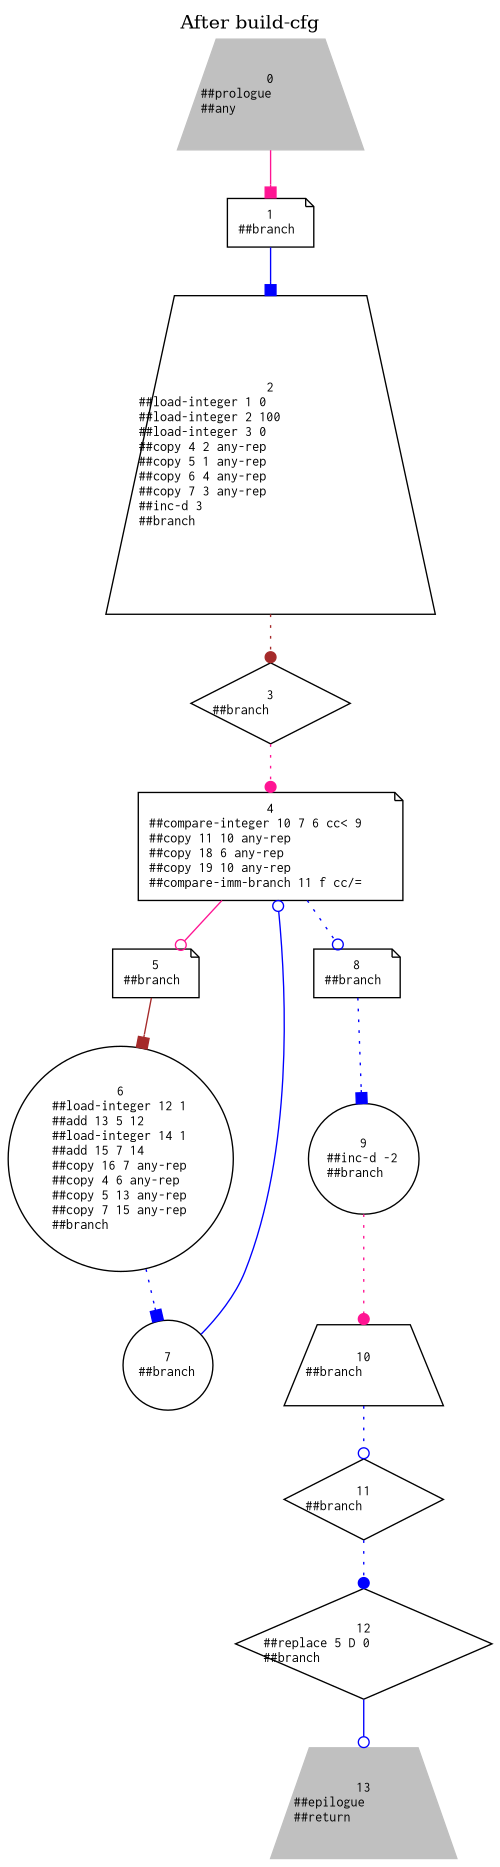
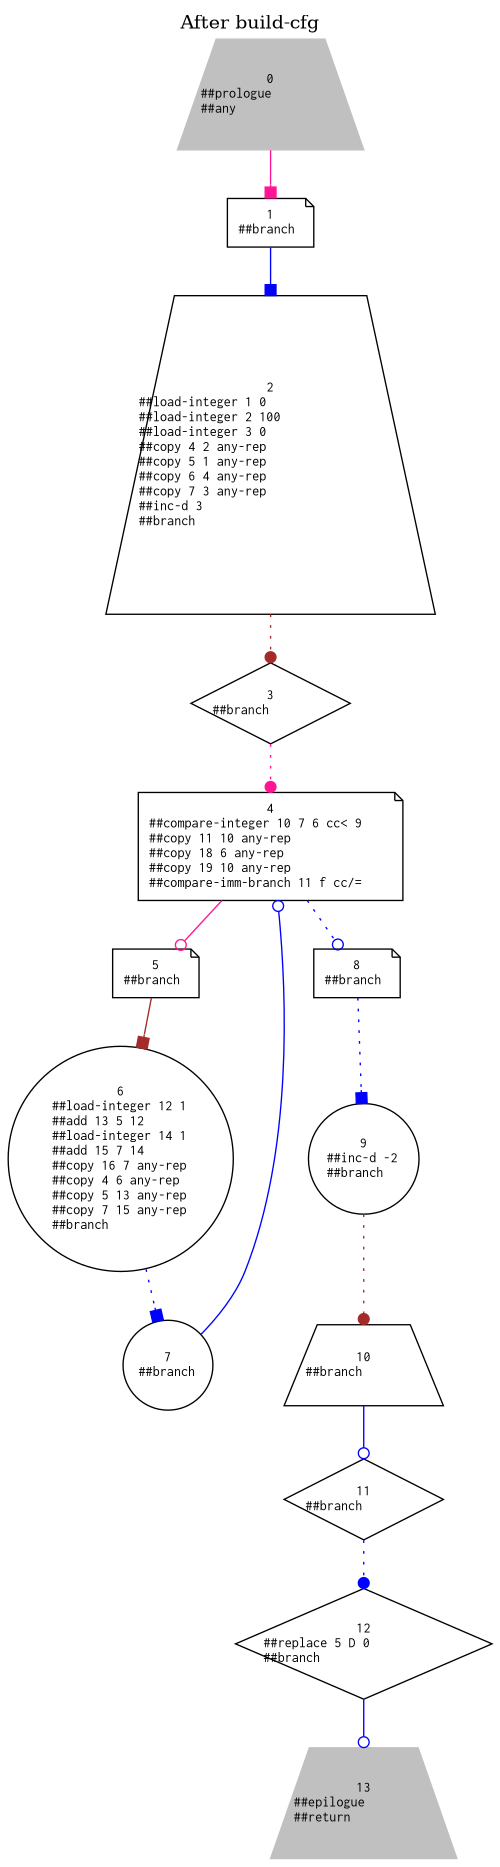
  digraph {
    label="After build-cfg"
    labelloc=t
    node [fontname=Courier fontsize=10 shape=trapezium]
    edge [arrowhead=box color=blue style=dotted]
    n1 [color=grey height=0.61111 label="0\n##prologue\l##any\l" style=filled width=1.0556]
    n2 [height=0.5 label="1\n##branch\l" shape=note width=0.88889]
    n3 [height=1.7778 label="2\n##load-integer 1 0\l##load-integer 2 100\l##load-integer 3 0\l##copy 4 2 any-rep\l##copy 5 1 any-rep\l##copy 6 4 any-rep\l##copy 7 3 any-rep\l##inc-d 3\l##branch\l" width=1.8889]
    n4 [height=0.5 label="3\n##branch\l" shape=diamond width=0.88889]
    n5 [height=1.1111 label="4\n##compare-integer 10 7 6 cc< 9\l##copy 11 10 any-rep\l##copy 18 6 any-rep\l##copy 19 10 any-rep\l##compare-imm-branch 11 f cc/=\l" shape=note width=2.7222]
    n6 [height=0.5 label="5\n##branch\l" shape=note width=0.88889]
    n7 [height=0.5 label="8\n##branch\l" shape=note width=0.88889]
    n8 [height=1.7778 label="6\n##load-integer 12 1\l##add 13 5 12\l##load-integer 14 1\l##add 15 7 14\l##copy 16 7 any-rep\l##copy 4 6 any-rep\l##copy 5 13 any-rep\l##copy 7 15 any-rep\l##branch\l" shape=circle width=1.8056]
    n9 [height=0.61111 label="9\n##inc-d -2\l##branch\l" shape=circle width=1.0556]
    n10 [height=0.5 label="7\n##branch\l" shape=circle width=0.88889]
    n11 [height=0.5 label="10\n##branch\l" width=0.88889]
    n12 [height=0.5 label="11\n##branch\l" shape=diamond width=0.88889]
    n13 [height=0.61111 label="12\n##replace 5 D 0\l##branch\l" shape=diamond width=1.4722]
    n14 [color=grey height=0.61111 label="13\n##epilogue\l##return\l" style=filled width=1.0556]
    n1 -> n2 [color=deeppink style=solid]
    n2 -> n3 [style=solid]
    n3 -> n4 [arrowhead=dot color=brown]
    n4 -> n5 [arrowhead=dot color=deeppink]
    n5 -> n6 [arrowhead=odot color=deeppink style=solid]
    n5 -> n7 [arrowhead=odot]
    n6 -> n8 [color=brown style=solid]
    n7 -> n9
    n8 -> n10
-   n9 -> n11 [arrowhead=dot color=deeppink]
+   n9 -> n11 [arrowhead=dot color=brown]
    n10 -> n5 [arrowhead=odot style=solid]
-   n11 -> n12 [arrowhead=odot]
+   n11 -> n12 [arrowhead=odot style=solid]
    n12 -> n13 [arrowhead=dot]
    n13 -> n14 [arrowhead=odot style=solid]
  }
